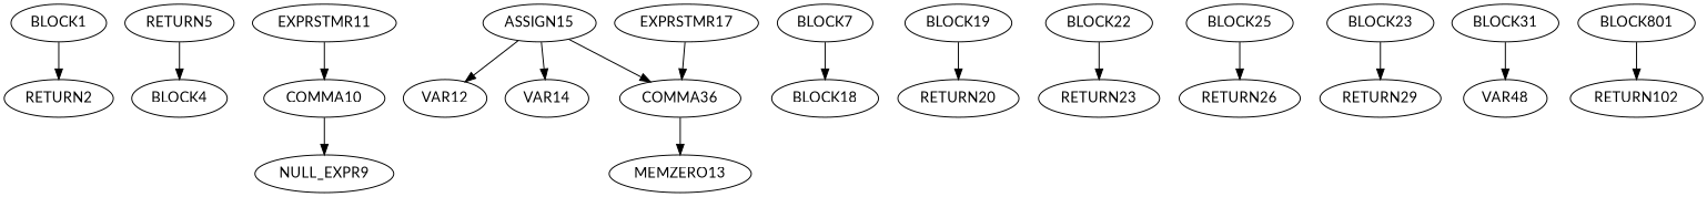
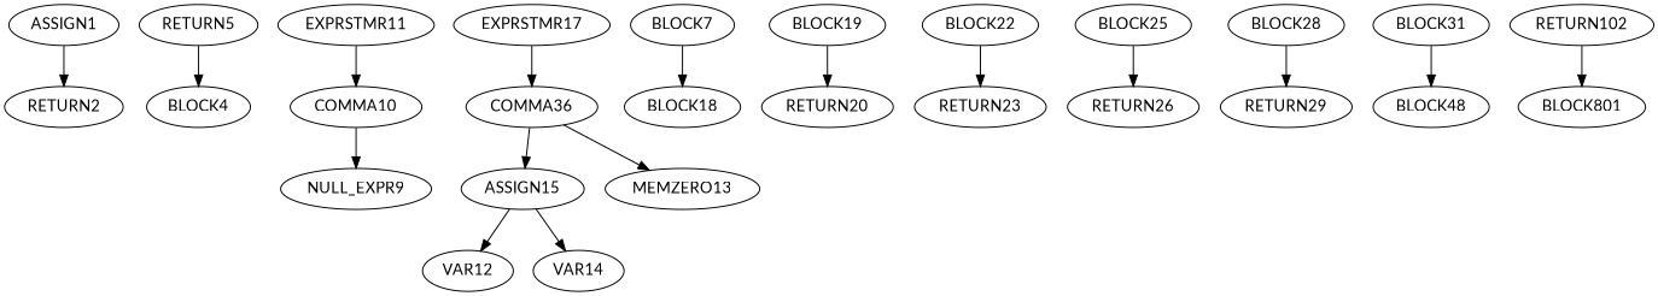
  digraph {
    fontname=Lato
    node [fontname=Lato]
    edge [fontname=Lato]
-   BLOCK1
+   BLOCK1 [label=ASSIGN1]
    RETURN2
    RETURN5
    BLOCK4
    COMMA10
    NULL_EXPR9
    EXPRSTMR11
    ASSIGN15
    VAR12
    VAR14
    n11 [label=COMMA36]
    MEMZERO13
    EXPRSTMR17
    BLOCK7
    BLOCK18
    BLOCK19
    RETURN20
    BLOCK22
    RETURN23
    BLOCK25
    RETURN26
-   BLOCK28 [label=BLOCK23]
+   BLOCK28
    RETURN29
    BLOCK31
-   BLOCK48 [label=VAR48]
+   BLOCK48
    n26 [label=BLOCK801]
    RETURN102
    BLOCK1 -> RETURN2
    RETURN5 -> BLOCK4
    COMMA10 -> NULL_EXPR9
    EXPRSTMR11 -> COMMA10
    ASSIGN15 -> VAR12
    ASSIGN15 -> VAR14
-   ASSIGN15 -> n11
+   n11 -> ASSIGN15
    n11 -> MEMZERO13
    EXPRSTMR17 -> n11
    BLOCK7 -> BLOCK18
    BLOCK19 -> RETURN20
    BLOCK22 -> RETURN23
    BLOCK25 -> RETURN26
    BLOCK28 -> RETURN29
    BLOCK31 -> BLOCK48
-   n26 -> RETURN102
+   RETURN102 -> n26
  }
